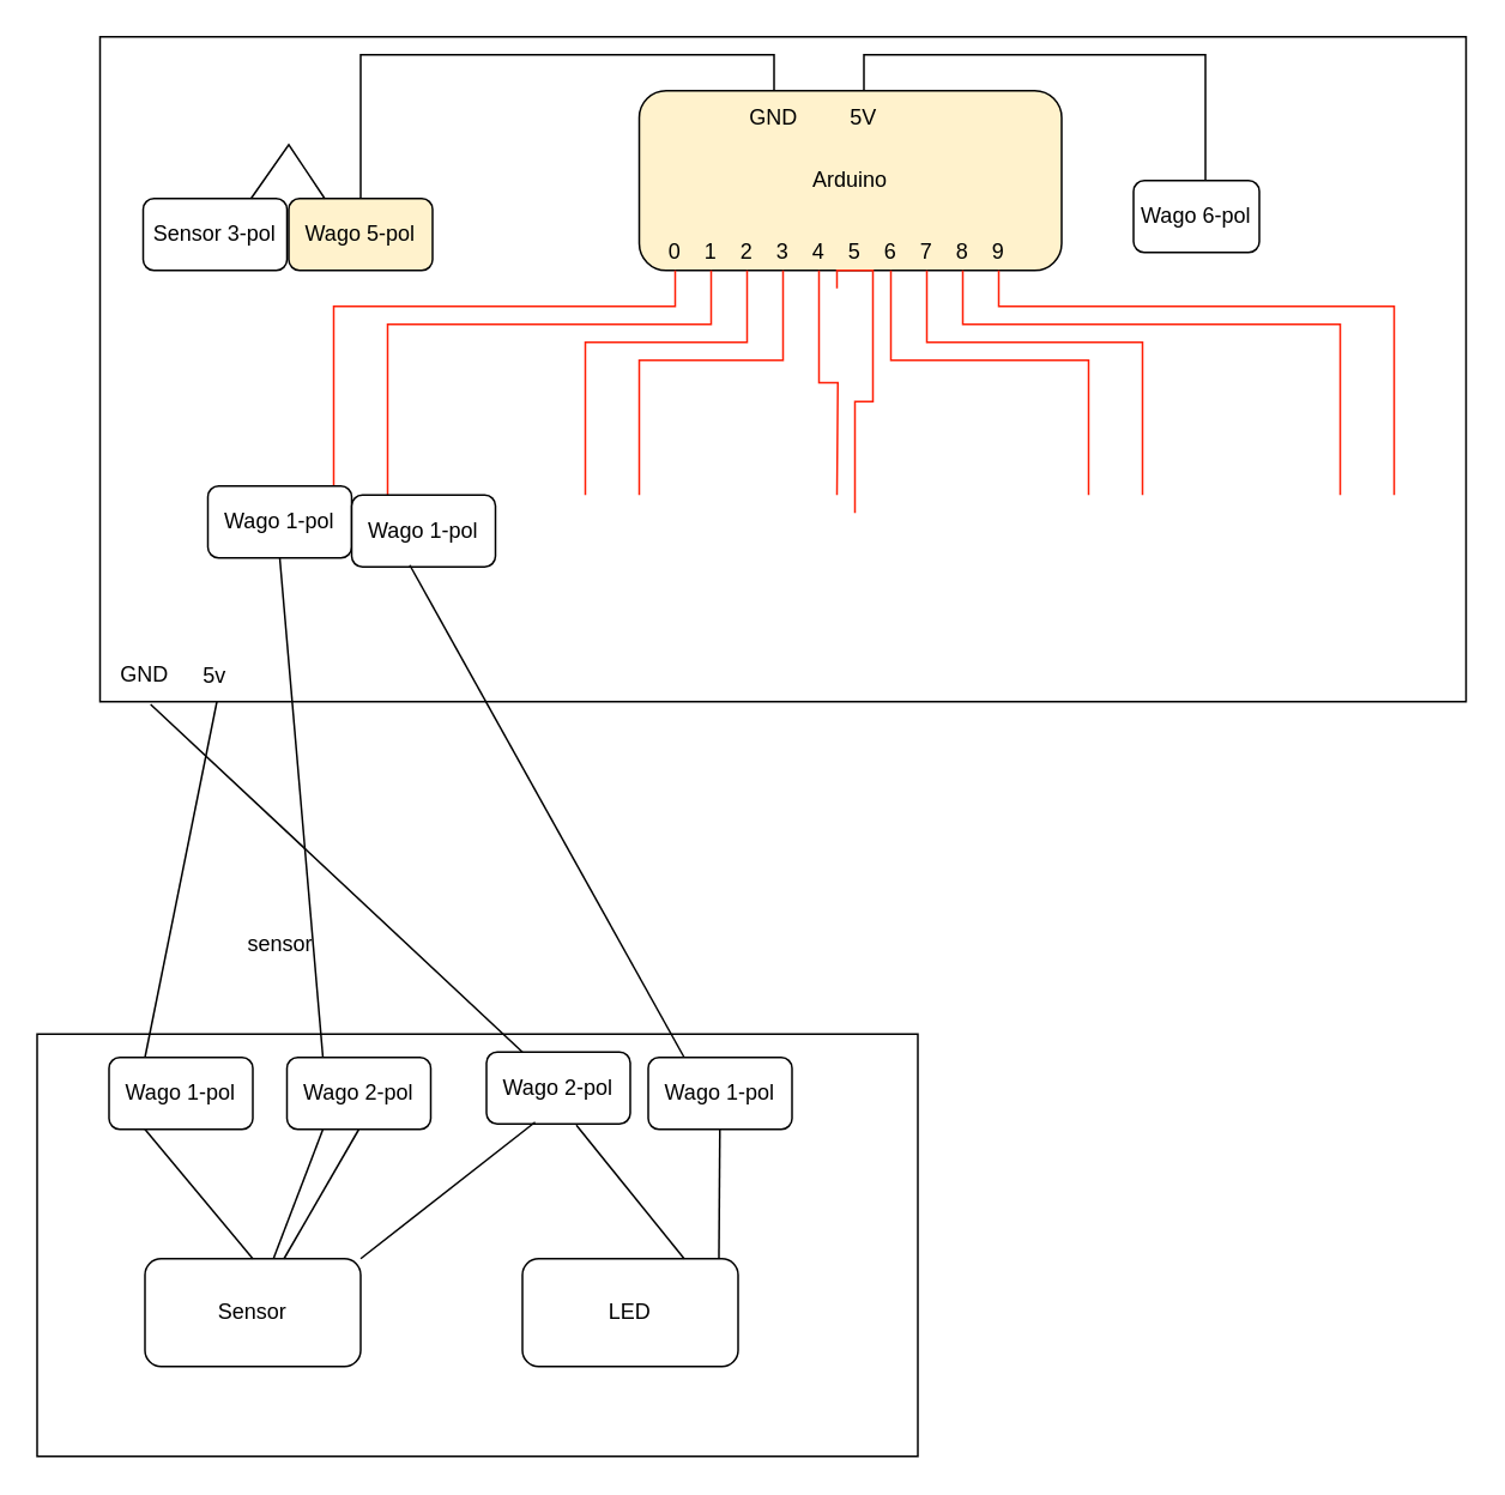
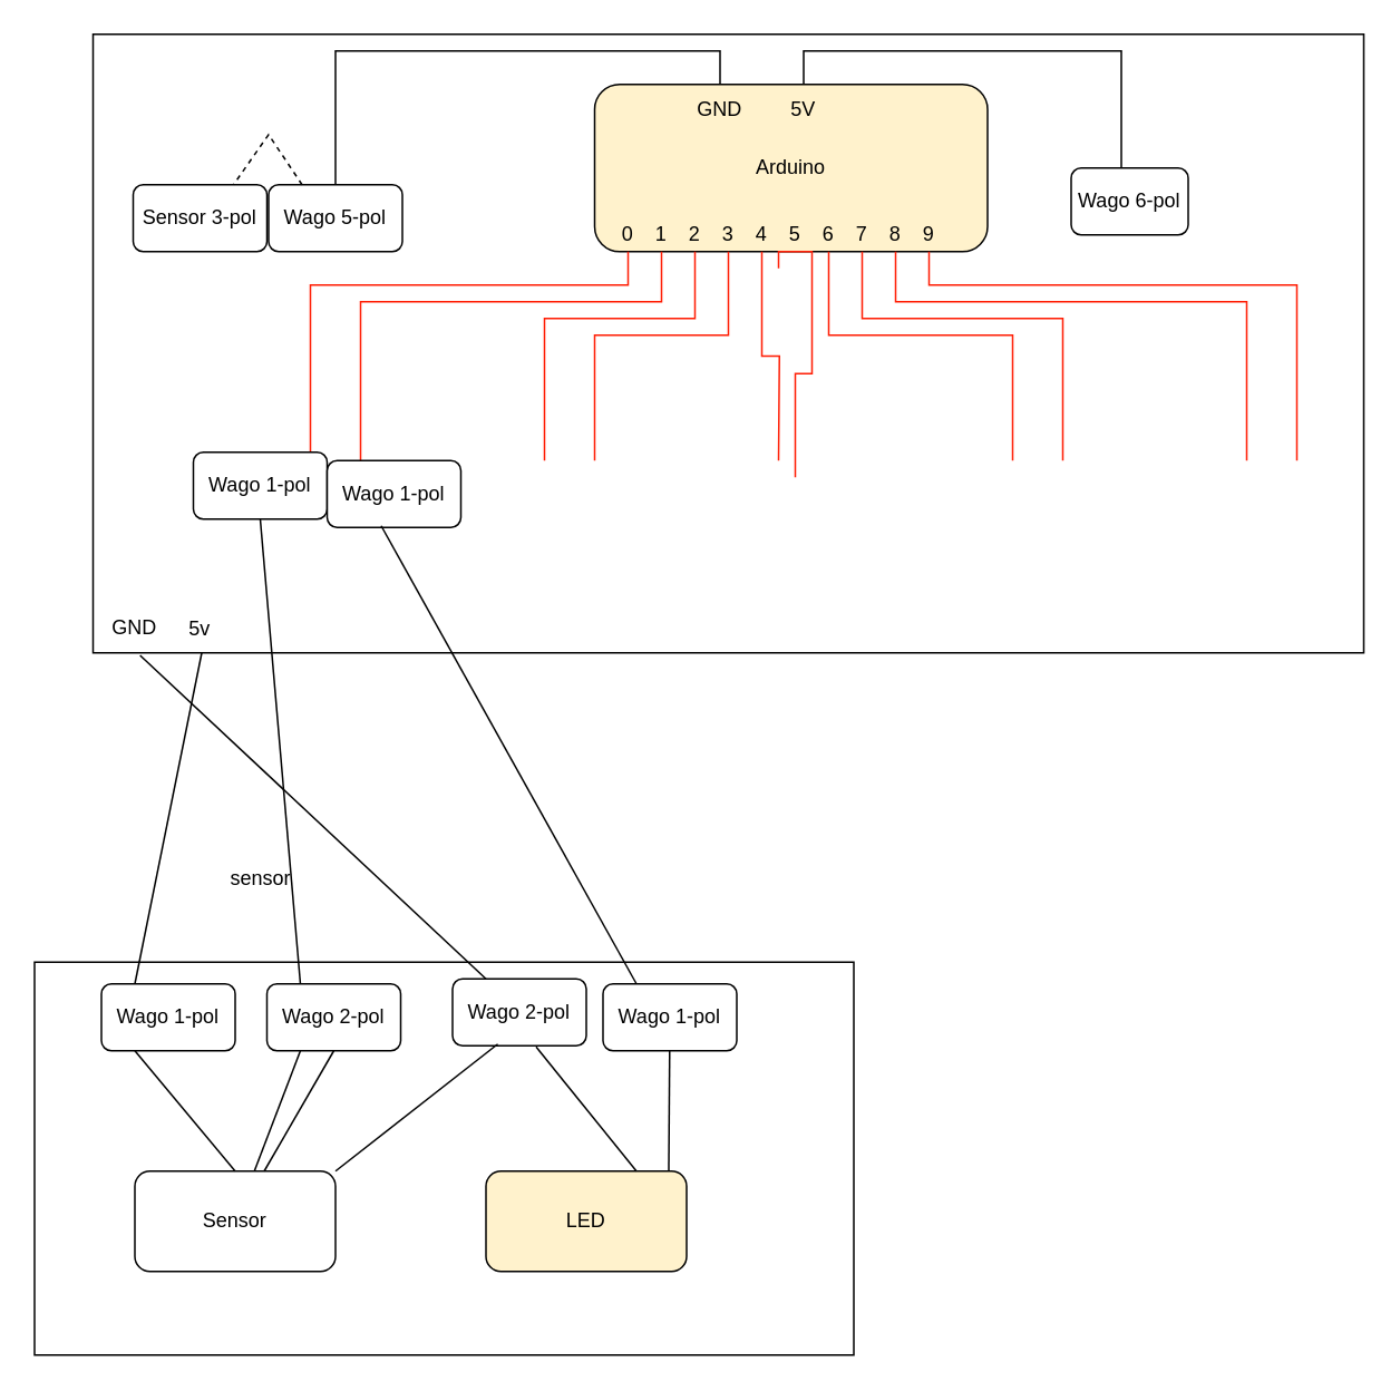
  <mxCell id="0" />
  <mxCell id="1" parent="0" />
  <mxCell id="2" value="" style="rounded=0;whiteSpace=wrap;html=1;" parent="1" vertex="1"><mxGeometry x="55" y="20" width="760" height="370" as="geometry" /></mxCell>
  <mxCell id="3" value="Arduino" style="rounded=1;whiteSpace=wrap;html=1;fillColor=#fff2cc;" parent="1" vertex="1"><mxGeometry x="355" y="50" width="235" height="100" as="geometry" /></mxCell>
  <mxCell id="4" style="edgeStyle=orthogonalEdgeStyle;rounded=0;orthogonalLoop=1;jettySize=auto;html=1;entryX=0.5;entryY=0;entryDx=0;entryDy=0;exitX=0.5;exitY=0;exitDx=0;exitDy=0;endArrow=none;endFill=0;" parent="1" source="5" target="8" edge="1"><mxGeometry relative="1" as="geometry" /></mxCell>
  <mxCell id="5" value="GND" style="text;html=1;strokeColor=none;fillColor=none;align=center;verticalAlign=middle;whiteSpace=wrap;rounded=0;" parent="1" vertex="1"><mxGeometry x="400" y="50" width="60" height="30" as="geometry" /></mxCell>
  <mxCell id="6" style="edgeStyle=orthogonalEdgeStyle;rounded=0;orthogonalLoop=1;jettySize=auto;html=1;exitX=0.5;exitY=0;exitDx=0;exitDy=0;entryX=0.5;entryY=0;entryDx=0;entryDy=0;endArrow=none;endFill=0;" parent="1" source="7" target="9" edge="1"><mxGeometry relative="1" as="geometry"><Array as="points"><mxPoint x="480" y="30" /><mxPoint x="670" y="30" /></Array></mxGeometry></mxCell>
  <mxCell id="7" value="5V" style="text;html=1;strokeColor=none;fillColor=none;align=center;verticalAlign=middle;whiteSpace=wrap;rounded=0;" parent="1" vertex="1"><mxGeometry x="450" y="50" width="60" height="30" as="geometry" /></mxCell>
- <mxCell id="8" value="Wago 5-pol" style="rounded=1;whiteSpace=wrap;html=1;fillColor=#fff2cc;" parent="1" vertex="1"><mxGeometry x="160" y="110" width="80" height="40" as="geometry" /></mxCell>
- <mxCell id="9" value="Wago 6-pol&lt;br&gt;" style="rounded=1;whiteSpace=wrap;html=1;" parent="1" vertex="1"><mxGeometry x="630" y="100" width="70" height="40" as="geometry" /></mxCell>
+ <mxCell id="8" value="Wago 5-pol" style="rounded=1;whiteSpace=wrap;html=1;" parent="1" vertex="1"><mxGeometry x="160" y="110" width="80" height="40" as="geometry" /></mxCell>
+ <mxCell id="9" value="Wago 6-pol&lt;br&gt;" style="rounded=1;whiteSpace=wrap;html=1;" parent="1" vertex="1"><mxGeometry x="640" y="100" width="70" height="40" as="geometry" /></mxCell>
  <mxCell id="10" style="edgeStyle=orthogonalEdgeStyle;rounded=0;orthogonalLoop=1;jettySize=auto;html=1;exitX=0.5;exitY=1;exitDx=0;exitDy=0;entryX=0.5;entryY=0;entryDx=0;entryDy=0;strokeColor=#FF1E05;endArrow=none;endFill=0;" parent="1" source="11" edge="1"><mxGeometry relative="1" as="geometry"><Array as="points"><mxPoint x="375" y="170" /><mxPoint x="185" y="170" /></Array><mxPoint x="185" y="275" as="targetPoint" /></mxGeometry></mxCell>
  <mxCell id="11" value="0" style="text;html=1;strokeColor=none;fillColor=none;align=center;verticalAlign=middle;whiteSpace=wrap;rounded=0;" parent="1" vertex="1"><mxGeometry x="360" y="130" width="30" height="20" as="geometry" /></mxCell>
  <mxCell id="12" style="edgeStyle=orthogonalEdgeStyle;rounded=0;orthogonalLoop=1;jettySize=auto;html=1;entryX=0.5;entryY=0;entryDx=0;entryDy=0;strokeColor=#FF1E05;endArrow=none;endFill=0;" parent="1" source="13" edge="1"><mxGeometry relative="1" as="geometry"><Array as="points"><mxPoint x="395" y="180" /><mxPoint x="215" y="180" /></Array><mxPoint x="215" y="275" as="targetPoint" /></mxGeometry></mxCell>
  <mxCell id="13" value="1" style="text;html=1;strokeColor=none;fillColor=none;align=center;verticalAlign=middle;whiteSpace=wrap;rounded=0;" parent="1" vertex="1"><mxGeometry x="380" y="130" width="30" height="20" as="geometry" /></mxCell>
  <mxCell id="14" style="edgeStyle=orthogonalEdgeStyle;rounded=0;orthogonalLoop=1;jettySize=auto;html=1;exitX=0.5;exitY=1;exitDx=0;exitDy=0;entryX=0.5;entryY=0;entryDx=0;entryDy=0;strokeColor=#FF1E05;endArrow=none;endFill=0;" parent="1" source="15" edge="1"><mxGeometry relative="1" as="geometry"><Array as="points"><mxPoint x="415" y="190" /><mxPoint x="325" y="190" /></Array><mxPoint x="325" y="275" as="targetPoint" /></mxGeometry></mxCell>
  <mxCell id="15" value="2" style="text;html=1;strokeColor=none;fillColor=none;align=center;verticalAlign=middle;whiteSpace=wrap;rounded=0;" parent="1" vertex="1"><mxGeometry x="400" y="130" width="30" height="20" as="geometry" /></mxCell>
  <mxCell id="16" style="edgeStyle=orthogonalEdgeStyle;rounded=0;orthogonalLoop=1;jettySize=auto;html=1;entryX=0.5;entryY=0;entryDx=0;entryDy=0;strokeColor=#FF1E05;endArrow=none;endFill=0;" parent="1" source="17" edge="1"><mxGeometry relative="1" as="geometry"><Array as="points"><mxPoint x="435" y="200" /><mxPoint x="355" y="200" /></Array><mxPoint x="355" y="275" as="targetPoint" /></mxGeometry></mxCell>
  <mxCell id="17" value="3" style="text;html=1;strokeColor=none;fillColor=none;align=center;verticalAlign=middle;whiteSpace=wrap;rounded=0;" parent="1" vertex="1"><mxGeometry x="420" y="130" width="30" height="20" as="geometry" /></mxCell>
  <mxCell id="18" style="edgeStyle=orthogonalEdgeStyle;rounded=0;orthogonalLoop=1;jettySize=auto;html=1;entryX=0.5;entryY=0;entryDx=0;entryDy=0;strokeColor=#FF1E05;endArrow=none;endFill=0;" parent="1" source="19" edge="1"><mxGeometry relative="1" as="geometry"><mxPoint x="465" y="275" as="targetPoint" /></mxGeometry></mxCell>
  <mxCell id="19" value="4" style="text;html=1;strokeColor=none;fillColor=none;align=center;verticalAlign=middle;whiteSpace=wrap;rounded=0;" parent="1" vertex="1"><mxGeometry x="440" y="130" width="30" height="20" as="geometry" /></mxCell>
  <mxCell id="20" value="5" style="text;html=1;strokeColor=none;fillColor=none;align=center;verticalAlign=middle;whiteSpace=wrap;rounded=0;" parent="1" vertex="1"><mxGeometry x="460" y="130" width="30" height="20" as="geometry" /></mxCell>
  <mxCell id="21" style="edgeStyle=orthogonalEdgeStyle;rounded=0;orthogonalLoop=1;jettySize=auto;html=1;exitX=0.5;exitY=1;exitDx=0;exitDy=0;entryX=0.5;entryY=0;entryDx=0;entryDy=0;strokeColor=#FF1E05;endArrow=none;endFill=0;" parent="1" source="22" edge="1"><mxGeometry relative="1" as="geometry"><Array as="points"><mxPoint x="495" y="200" /><mxPoint x="605" y="200" /></Array><mxPoint x="605" y="275" as="targetPoint" /></mxGeometry></mxCell>
  <mxCell id="22" value="6" style="text;html=1;strokeColor=none;fillColor=none;align=center;verticalAlign=middle;whiteSpace=wrap;rounded=0;" parent="1" vertex="1"><mxGeometry x="480" y="130" width="30" height="20" as="geometry" /></mxCell>
  <mxCell id="23" style="edgeStyle=orthogonalEdgeStyle;rounded=0;orthogonalLoop=1;jettySize=auto;html=1;entryX=0.5;entryY=0;entryDx=0;entryDy=0;strokeColor=#FF1E05;endArrow=none;endFill=0;" parent="1" source="24" edge="1"><mxGeometry relative="1" as="geometry"><Array as="points"><mxPoint x="515" y="190" /><mxPoint x="635" y="190" /></Array><mxPoint x="635" y="275" as="targetPoint" /></mxGeometry></mxCell>
  <mxCell id="24" value="7" style="text;html=1;strokeColor=none;fillColor=none;align=center;verticalAlign=middle;whiteSpace=wrap;rounded=0;" parent="1" vertex="1"><mxGeometry x="500" y="130" width="30" height="20" as="geometry" /></mxCell>
  <mxCell id="25" style="edgeStyle=orthogonalEdgeStyle;rounded=0;orthogonalLoop=1;jettySize=auto;html=1;entryX=0.5;entryY=0;entryDx=0;entryDy=0;strokeColor=#FF1E05;endArrow=none;endFill=0;" parent="1" source="26" edge="1"><mxGeometry relative="1" as="geometry"><Array as="points"><mxPoint x="535" y="180" /><mxPoint x="745" y="180" /></Array><mxPoint x="745" y="275" as="targetPoint" /></mxGeometry></mxCell>
  <mxCell id="26" value="8" style="text;html=1;strokeColor=none;fillColor=none;align=center;verticalAlign=middle;whiteSpace=wrap;rounded=0;" parent="1" vertex="1"><mxGeometry x="520" y="130" width="30" height="20" as="geometry" /></mxCell>
  <mxCell id="27" style="edgeStyle=orthogonalEdgeStyle;rounded=0;orthogonalLoop=1;jettySize=auto;html=1;entryX=0.5;entryY=0;entryDx=0;entryDy=0;strokeColor=#FF1E05;endArrow=none;endFill=0;" parent="1" source="28" edge="1"><mxGeometry relative="1" as="geometry"><Array as="points"><mxPoint x="555" y="170" /><mxPoint x="775" y="170" /></Array><mxPoint x="775" y="275" as="targetPoint" /></mxGeometry></mxCell>
  <mxCell id="28" value="9" style="text;html=1;strokeColor=none;fillColor=none;align=center;verticalAlign=middle;whiteSpace=wrap;rounded=0;" parent="1" vertex="1"><mxGeometry x="540" y="130" width="30" height="20" as="geometry" /></mxCell>
  <mxCell id="29" value="" style="rounded=0;whiteSpace=wrap;html=1;" parent="1" vertex="1"><mxGeometry x="20" y="575" width="490" height="235" as="geometry" /></mxCell>
  <mxCell id="30" value="Sensor" style="rounded=1;whiteSpace=wrap;html=1;" parent="1" vertex="1"><mxGeometry x="80" y="700" width="120" height="60" as="geometry" /></mxCell>
- <mxCell id="31" value="LED" style="rounded=1;whiteSpace=wrap;html=1;" parent="1" vertex="1"><mxGeometry x="290" y="700" width="120" height="60" as="geometry" /></mxCell>
+ <mxCell id="31" value="LED" style="rounded=1;whiteSpace=wrap;html=1;fillColor=#fff2cc;" parent="1" vertex="1"><mxGeometry x="290" y="700" width="120" height="60" as="geometry" /></mxCell>
  <mxCell id="32" value="Wago 1-pol" style="rounded=1;whiteSpace=wrap;html=1;" parent="1" vertex="1"><mxGeometry x="115" y="270" width="80" height="40" as="geometry" /></mxCell>
  <mxCell id="33" value="Wago 1-pol" style="rounded=1;whiteSpace=wrap;html=1;" parent="1" vertex="1"><mxGeometry x="195" y="275" width="80" height="40" as="geometry" /></mxCell>
  <mxCell id="34" style="edgeStyle=orthogonalEdgeStyle;rounded=0;orthogonalLoop=1;jettySize=auto;html=1;entryX=0.5;entryY=0;entryDx=0;entryDy=0;strokeColor=#FF1E05;endArrow=none;endFill=0;" parent="1" edge="1"><mxGeometry relative="1" as="geometry"><mxPoint x="465" y="160" as="sourcePoint" /><mxPoint x="475" y="285" as="targetPoint" /><Array as="points"><mxPoint x="465" y="150" /><mxPoint x="485" y="150" /><mxPoint x="485" y="223" /><mxPoint x="475" y="223" /></Array></mxGeometry></mxCell>
  <mxCell id="35" value="" style="endArrow=none;html=1;rounded=0;entryX=0.037;entryY=1.004;entryDx=0;entryDy=0;entryPerimeter=0;exitX=0.25;exitY=0;exitDx=0;exitDy=0;" parent="1" source="41" target="2" edge="1"><mxGeometry width="50" height="50" relative="1" as="geometry"><mxPoint x="280" y="600" as="sourcePoint" /><mxPoint x="330" y="550" as="targetPoint" /></mxGeometry></mxCell>
  <mxCell id="36" value="" style="endArrow=none;html=1;rounded=0;entryX=0.037;entryY=1.004;entryDx=0;entryDy=0;entryPerimeter=0;exitX=0.25;exitY=0;exitDx=0;exitDy=0;" parent="1" source="42" edge="1"><mxGeometry width="50" height="50" relative="1" as="geometry"><mxPoint x="123.48" y="573.12" as="sourcePoint" /><mxPoint x="120" y="390" as="targetPoint" /></mxGeometry></mxCell>
  <mxCell id="37" value="" style="endArrow=none;html=1;rounded=0;exitX=0.25;exitY=0;exitDx=0;exitDy=0;entryX=0.5;entryY=1;entryDx=0;entryDy=0;" parent="1" source="45" target="32" edge="1"><mxGeometry width="50" height="50" relative="1" as="geometry"><mxPoint x="156.74" y="573.12" as="sourcePoint" /><mxPoint x="120" y="440" as="targetPoint" /></mxGeometry></mxCell>
  <mxCell id="38" value="" style="endArrow=none;html=1;rounded=0;entryX=0.404;entryY=0.975;entryDx=0;entryDy=0;entryPerimeter=0;exitX=0.25;exitY=0;exitDx=0;exitDy=0;" parent="1" source="46" target="33" edge="1"><mxGeometry width="50" height="50" relative="1" as="geometry"><mxPoint x="193.48" y="573.12" as="sourcePoint" /><mxPoint x="190" y="390" as="targetPoint" /></mxGeometry></mxCell>
  <mxCell id="39" value="GND" style="text;html=1;strokeColor=none;fillColor=none;align=center;verticalAlign=middle;whiteSpace=wrap;rounded=0;" parent="1" vertex="1"><mxGeometry x="60" y="360" width="40" height="30" as="geometry" /></mxCell>
  <mxCell id="40" value="5v" style="text;html=1;strokeColor=none;fillColor=none;align=center;verticalAlign=middle;whiteSpace=wrap;rounded=0;" parent="1" vertex="1"><mxGeometry x="99" y="361" width="40" height="30" as="geometry" /></mxCell>
  <mxCell id="41" value="Wago 2-pol" style="rounded=1;whiteSpace=wrap;html=1;" parent="1" vertex="1"><mxGeometry x="270" y="585" width="80" height="40" as="geometry" /></mxCell>
  <mxCell id="42" value="Wago 1-pol" style="rounded=1;whiteSpace=wrap;html=1;" parent="1" vertex="1"><mxGeometry x="60" y="588" width="80" height="40" as="geometry" /></mxCell>
  <mxCell id="43" value="" style="endArrow=none;html=1;rounded=0;entryX=0.25;entryY=1;entryDx=0;entryDy=0;exitX=0.5;exitY=0;exitDx=0;exitDy=0;" parent="1" source="30" target="42" edge="1"><mxGeometry width="50" height="50" relative="1" as="geometry"><mxPoint x="180" y="600" as="sourcePoint" /><mxPoint x="130" y="400" as="targetPoint" /></mxGeometry></mxCell>
  <mxCell id="44" value="" style="endArrow=none;html=1;rounded=0;exitX=0.75;exitY=0;exitDx=0;exitDy=0;entryX=0.625;entryY=1.017;entryDx=0;entryDy=0;entryPerimeter=0;" parent="1" source="31" target="41" edge="1"><mxGeometry width="50" height="50" relative="1" as="geometry"><mxPoint x="100" y="700" as="sourcePoint" /><mxPoint x="180" y="640" as="targetPoint" /></mxGeometry></mxCell>
  <mxCell id="45" value="Wago 2-pol" style="rounded=1;whiteSpace=wrap;html=1;" parent="1" vertex="1"><mxGeometry x="159" y="588" width="80" height="40" as="geometry" /></mxCell>
  <mxCell id="46" value="Wago 1-pol" style="rounded=1;whiteSpace=wrap;html=1;" parent="1" vertex="1"><mxGeometry x="360" y="588" width="80" height="40" as="geometry" /></mxCell>
  <mxCell id="47" value="" style="endArrow=none;html=1;rounded=0;entryX=0.25;entryY=1;entryDx=0;entryDy=0;" parent="1" source="30" target="45" edge="1"><mxGeometry width="50" height="50" relative="1" as="geometry"><mxPoint x="300" y="530" as="sourcePoint" /><mxPoint x="350" y="480" as="targetPoint" /></mxGeometry></mxCell>
  <mxCell id="48" value="" style="endArrow=none;html=1;rounded=0;exitX=0.5;exitY=1;exitDx=0;exitDy=0;" parent="1" source="45" target="30" edge="1"><mxGeometry width="50" height="50" relative="1" as="geometry"><mxPoint x="300" y="530" as="sourcePoint" /><mxPoint x="350" y="480" as="targetPoint" /></mxGeometry></mxCell>
  <mxCell id="49" value="" style="endArrow=none;html=1;rounded=0;exitX=0.911;exitY=0;exitDx=0;exitDy=0;exitPerimeter=0;" parent="1" source="31" target="46" edge="1"><mxGeometry width="50" height="50" relative="1" as="geometry"><mxPoint x="300" y="670" as="sourcePoint" /><mxPoint x="350" y="620" as="targetPoint" /></mxGeometry></mxCell>
  <mxCell id="50" value="Sensor 3-pol" style="rounded=1;whiteSpace=wrap;html=1;" parent="1" vertex="1"><mxGeometry x="79" y="110" width="80" height="40" as="geometry" /></mxCell>
- <mxCell id="51" value="" style="endArrow=none;html=1;rounded=0;entryX=0.75;entryY=0;entryDx=0;entryDy=0;exitX=0.25;exitY=0;exitDx=0;exitDy=0;" parent="1" source="8" target="50" edge="1"><mxGeometry width="50" height="50" relative="1" as="geometry"><mxPoint x="240" y="310" as="sourcePoint" /><mxPoint x="290" y="260" as="targetPoint" /><Array as="points"><mxPoint x="160" y="80" /></Array></mxGeometry></mxCell>
+ <mxCell id="51" value="" style="endArrow=none;html=1;rounded=0;entryX=0.75;entryY=0;entryDx=0;entryDy=0;exitX=0.25;exitY=0;exitDx=0;exitDy=0;dashed=1;" parent="1" source="8" target="50" edge="1"><mxGeometry width="50" height="50" relative="1" as="geometry"><mxPoint x="240" y="310" as="sourcePoint" /><mxPoint x="290" y="260" as="targetPoint" /><Array as="points"><mxPoint x="160" y="80" /></Array></mxGeometry></mxCell>
  <mxCell id="52" value="sensor&lt;br&gt;" style="text;html=1;align=center;verticalAlign=middle;resizable=0;points=[];autosize=1;strokeColor=none;fillColor=none;" parent="1" vertex="1"><mxGeometry x="125" y="510" width="60" height="30" as="geometry" /></mxCell>
  <mxCell id="53" value="" style="endArrow=none;html=1;rounded=0;exitX=0.338;exitY=0.975;exitDx=0;exitDy=0;exitPerimeter=0;entryX=1;entryY=0;entryDx=0;entryDy=0;" parent="1" source="41" target="30" edge="1"><mxGeometry width="50" height="50" relative="1" as="geometry"><mxPoint x="235" y="638" as="sourcePoint" /><mxPoint x="191.941" y="710" as="targetPoint" /></mxGeometry></mxCell>
